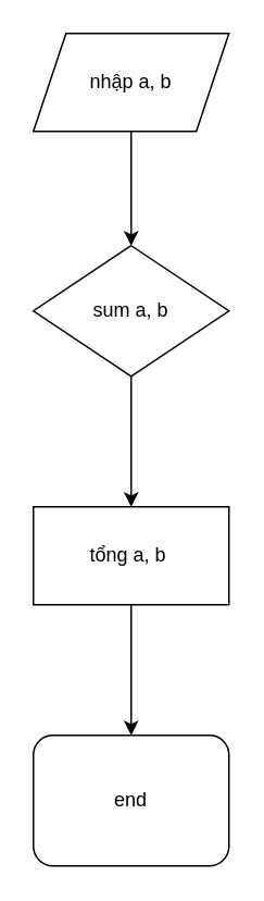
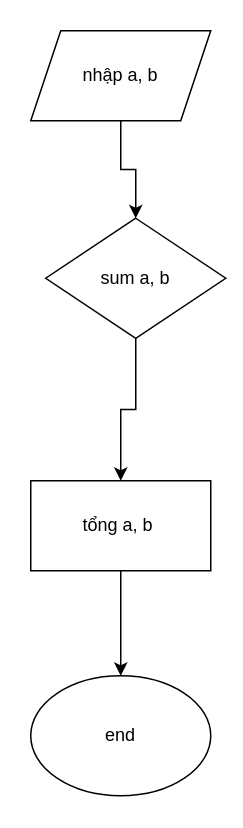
  <mxCell id="0" />
  <mxCell id="1" parent="0" />
  <mxCell id="2" value="" style="edgeStyle=orthogonalEdgeStyle;rounded=0;orthogonalLoop=1;jettySize=auto;html=1;" edge="1" parent="1" source="3" target="5"><mxGeometry relative="1" as="geometry" /></mxCell>
  <mxCell id="3" value="nhập a, b" style="shape=parallelogram;perimeter=parallelogramPerimeter;whiteSpace=wrap;html=1;fixedSize=1;" vertex="1" parent="1"><mxGeometry x="20" y="20" width="120" height="60" as="geometry" /></mxCell>
  <mxCell id="4" value="" style="edgeStyle=orthogonalEdgeStyle;rounded=0;orthogonalLoop=1;jettySize=auto;html=1;" edge="1" parent="1" source="5" target="7"><mxGeometry relative="1" as="geometry" /></mxCell>
- <mxCell id="5" value="sum a, b" style="rhombus;whiteSpace=wrap;html=1;" vertex="1" parent="1"><mxGeometry x="20" y="150" width="120" height="80" as="geometry" /></mxCell>
+ <mxCell id="5" value="sum a, b" style="rhombus;whiteSpace=wrap;html=1;" vertex="1" parent="1"><mxGeometry x="30" y="145" width="120" height="80" as="geometry" /></mxCell>
  <mxCell id="6" value="" style="edgeStyle=orthogonalEdgeStyle;rounded=0;orthogonalLoop=1;jettySize=auto;html=1;" edge="1" parent="1" source="7" target="8"><mxGeometry relative="1" as="geometry" /></mxCell>
- <mxCell id="7" value="tổng a, b&amp;nbsp;" style="whiteSpace=wrap;html=1;" vertex="1" parent="1"><mxGeometry x="20" y="310" width="120" height="60" as="geometry" /></mxCell>
- <mxCell id="8" value="end" style="whiteSpace=wrap;html=1;rounded=1;" vertex="1" parent="1"><mxGeometry x="20" y="450" width="120" height="80" as="geometry" /></mxCell>
+ <mxCell id="7" value="tổng a, b&amp;nbsp;" style="whiteSpace=wrap;html=1;" vertex="1" parent="1"><mxGeometry x="20" y="320" width="120" height="60" as="geometry" /></mxCell>
+ <mxCell id="8" value="end" style="ellipse;whiteSpace=wrap;html=1;" vertex="1" parent="1"><mxGeometry x="20" y="450" width="120" height="80" as="geometry" /></mxCell>
